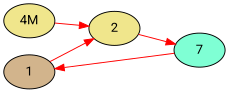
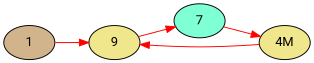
  digraph {
    fontname=Roboto
    rankdir=LR
    node [fillcolor=khaki fontname=Roboto style=filled]
    edge [color=red fontname=Roboto]
    1 [fillcolor=tan]
-   2
+   2 [label=9]
    n3 [fillcolor=aquamarine label=7]
    "4M"
    1 -> 2
    2 -> n3
-   n3 -> 1
+   n3 -> "4M"
    "4M" -> 2
  }
